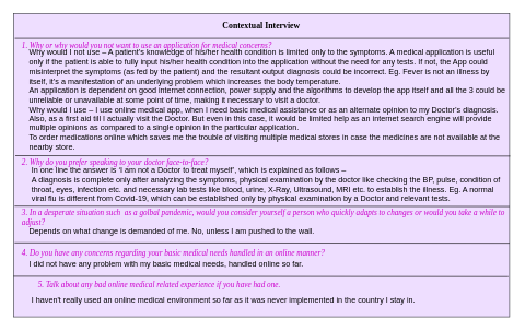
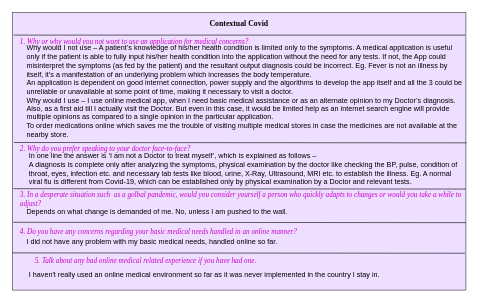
  <mxCell id="0" />
  <mxCell id="1" parent="0" />
  <mxCell id="2" value="" style="rounded=0;whiteSpace=wrap;html=1;strokeColor=#36393d;fillColor=#EEDEFF;" parent="1" vertex="1"><mxGeometry x="20" y="20" width="756" height="463" as="geometry" /></mxCell>
  <mxCell id="3" value="" style="endArrow=none;html=1;" parent="1" edge="1"><mxGeometry width="50" height="50" relative="1" as="geometry"><mxPoint x="22" y="58" as="sourcePoint" /><mxPoint x="775" y="58" as="targetPoint" /></mxGeometry></mxCell>
  <mxCell id="4" value="&lt;font face=&quot;Georgia&quot; color=&quot;#cc00cc&quot;&gt;&lt;i&gt;1. Why or why would you not want to use an application for medical concerns?&amp;nbsp;&lt;/i&gt;&lt;/font&gt;" style="text;html=1;strokeColor=none;fillColor=none;align=left;verticalAlign=middle;whiteSpace=wrap;rounded=0;" parent="1" vertex="1"><mxGeometry x="31" y="59" width="456" height="20" as="geometry" /></mxCell>
  <mxCell id="5" value="&lt;font face=&quot;Georgia&quot; color=&quot;#cc00cc&quot;&gt;&lt;i&gt;2. Why do you prefer speaking to your doctor face-to-face?&lt;/i&gt;&lt;/font&gt;" style="text;html=1;strokeColor=none;fillColor=none;align=left;verticalAlign=middle;whiteSpace=wrap;rounded=0;" parent="1" vertex="1"><mxGeometry x="31" y="237" width="335" height="20" as="geometry" /></mxCell>
  <mxCell id="6" value="&lt;font face=&quot;Georgia&quot; color=&quot;#cc00cc&quot;&gt;&lt;i&gt;3. In a desperate situation such&amp;nbsp; as a golbal pandemic, would you consider yourself a person who quickly adapts to changes or would you take a while to adjust?&amp;nbsp;&lt;/i&gt;&lt;/font&gt;" style="text;html=1;strokeColor=none;fillColor=none;align=left;verticalAlign=middle;whiteSpace=wrap;rounded=0;" parent="1" vertex="1"><mxGeometry x="31" y="322" width="741" height="20" as="geometry" /></mxCell>
  <mxCell id="7" value="&lt;font face=&quot;Georgia&quot; color=&quot;#cc00cc&quot;&gt;&lt;i&gt;4. Do you have any concerns regarding your basic medical needs handled in an online manner?&amp;nbsp;&lt;/i&gt;&lt;/font&gt;" style="text;html=1;strokeColor=none;fillColor=none;align=left;verticalAlign=middle;whiteSpace=wrap;rounded=0;" parent="1" vertex="1"><mxGeometry x="31" y="376" width="523" height="20" as="geometry" /></mxCell>
  <mxCell id="8" value="&lt;font face=&quot;Georgia&quot; color=&quot;#cc00cc&quot;&gt;&lt;i&gt;5. Talk about any bad online medical related experience if you have had one.&amp;nbsp;&lt;/i&gt;&lt;/font&gt;" style="text;html=1;strokeColor=none;fillColor=none;align=center;verticalAlign=middle;whiteSpace=wrap;rounded=0;" parent="1" vertex="1"><mxGeometry x="31" y="425" width="426" height="20" as="geometry" /></mxCell>
- <mxCell id="9" value="&lt;font style=&quot;font-size: 13px&quot; face=&quot;Georgia&quot;&gt;&lt;b&gt;Contextual Interview&lt;/b&gt;&lt;/font&gt;" style="text;html=1;strokeColor=none;fillColor=none;align=center;verticalAlign=middle;whiteSpace=wrap;rounded=0;" parent="1" vertex="1"><mxGeometry x="319" y="28" width="158" height="20" as="geometry" /></mxCell>
+ <mxCell id="9" value="&lt;font style=&quot;font-size: 13px&quot; face=&quot;Georgia&quot;&gt;&lt;b&gt;Contextual Covid&lt;/b&gt;&lt;/font&gt;" style="text;html=1;strokeColor=none;fillColor=none;align=center;verticalAlign=middle;whiteSpace=wrap;rounded=0;" parent="1" vertex="1"><mxGeometry x="319" y="28" width="158" height="20" as="geometry" /></mxCell>
  <mxCell id="10" value="Why would I not use – A patient’s knowledge of his/her health condition is limited only to the symptoms. A medical application is useful only if the patient is able to fully input his/her health condition into the application without the need for any tests. If not, the App could misinterpret the symptoms (as fed by the patient) and the resultant output diagnosis could be incorrect. Eg. Fever is not an illness by itself, it’s a manifestation of an underlying problem which increases the body temperature.&lt;br&gt;An application is dependent on good internet connection, power supply and the algorithms to develop the app itself and all the 3 could be unreliable or unavailable at some point of time, making it necessary to visit a doctor.&lt;br&gt;Why would I use – I use online medical app, when I need basic medical assistance or as an alternate opinion to my Doctor’s diagnosis. Also, as a first aid till I actually visit the Doctor. But even in this case, it would be limited help as an internet search engine will provide multiple opinions as compared to a single opinion in the particular application.&lt;br&gt;To order medications online which saves me the trouble of visiting multiple medical stores in case the medicines are not available at the nearby store." style="text;html=1;strokeColor=none;fillColor=none;align=left;verticalAlign=middle;whiteSpace=wrap;rounded=0;" parent="1" vertex="1"><mxGeometry x="41.5" y="64" width="733" height="176" as="geometry" /></mxCell>
  <mxCell id="11" value="&lt;div&gt;In one line the answer is ‘I am not a Doctor to treat myself’, which is explained as follows –&lt;/div&gt;&lt;div&gt;A diagnosis is complete only after analyzing the symptoms, physical examination by the doctor like checking the BP, pulse, condition of throat, eyes, infection etc. and necessary lab tests like blood, urine, X-Ray, Ultrasound, MRI etc. to establish the illness. Eg. A normal viral flu is different from Covid-19, which can be established only by physical examination by a Doctor and relevant tests.&lt;/div&gt;" style="text;html=1;strokeColor=none;fillColor=none;align=left;verticalAlign=middle;whiteSpace=wrap;rounded=0;" parent="1" vertex="1"><mxGeometry x="46" y="248" width="724" height="66" as="geometry" /></mxCell>
  <mxCell id="12" value="" style="endArrow=none;html=1;entryX=0.999;entryY=0.077;entryDx=0;entryDy=0;entryPerimeter=0;" edge="1" parent="1"><mxGeometry width="50" height="50" relative="1" as="geometry"><mxPoint x="20" y="421" as="sourcePoint" /><mxPoint x="774.243" y="421.577" as="targetPoint" /></mxGeometry></mxCell>
  <mxCell id="13" value="" style="endArrow=none;html=1;entryX=0.999;entryY=0.077;entryDx=0;entryDy=0;entryPerimeter=0;" edge="1" parent="1"><mxGeometry width="50" height="50" relative="1" as="geometry"><mxPoint x="21.76" y="314" as="sourcePoint" /><mxPoint x="776.003" y="314.577" as="targetPoint" /></mxGeometry></mxCell>
  <mxCell id="14" value="" style="endArrow=none;html=1;entryX=0.999;entryY=0.077;entryDx=0;entryDy=0;entryPerimeter=0;" edge="1" parent="1"><mxGeometry width="50" height="50" relative="1" as="geometry"><mxPoint x="21.76" y="370" as="sourcePoint" /><mxPoint x="776.003" y="370.577" as="targetPoint" /></mxGeometry></mxCell>
  <mxCell id="15" value="" style="endArrow=none;html=1;entryX=0.999;entryY=0.077;entryDx=0;entryDy=0;entryPerimeter=0;" edge="1" parent="1"><mxGeometry width="50" height="50" relative="1" as="geometry"><mxPoint x="22.76" y="237" as="sourcePoint" /><mxPoint x="777.003" y="237.577" as="targetPoint" /></mxGeometry></mxCell>
  <mxCell id="16" value="Depends on what change is demanded of me. No, unless I am pushed to the wall." style="text;html=1;strokeColor=none;fillColor=none;align=left;verticalAlign=middle;whiteSpace=wrap;rounded=0;" vertex="1" parent="1"><mxGeometry x="41.5" y="336" width="724" height="34" as="geometry" /></mxCell>
  <mxCell id="17" value="I did not have any problem with my basic medical needs, handled online so far." style="text;html=1;strokeColor=none;fillColor=none;align=left;verticalAlign=middle;whiteSpace=wrap;rounded=0;" vertex="1" parent="1"><mxGeometry x="41.5" y="391" width="724" height="21" as="geometry" /></mxCell>
  <mxCell id="18" value="I haven't really used an online medical environment so far as it was never implemented in the country I stay in." style="text;html=1;strokeColor=none;fillColor=none;align=left;verticalAlign=middle;whiteSpace=wrap;rounded=0;" vertex="1" parent="1"><mxGeometry x="46" y="447" width="724" height="20" as="geometry" /></mxCell>
